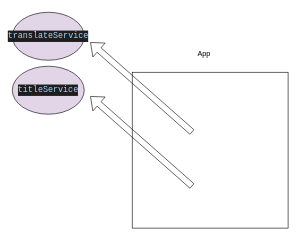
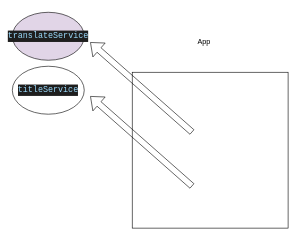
  <mxCell id="0" />
  <mxCell id="1" parent="0" />
  <mxCell id="2" value="" style="whiteSpace=wrap;html=1;aspect=fixed;" vertex="1" parent="1"><mxGeometry x="220" y="120" width="260" height="260" as="geometry" /></mxCell>
- <mxCell id="3" value="App" style="text;html=1;strokeColor=none;fillColor=none;align=center;verticalAlign=middle;whiteSpace=wrap;rounded=0;" vertex="1" parent="1"><mxGeometry x="320" y="80" width="40" height="20" as="geometry" /></mxCell>
+ <mxCell id="3" value="App" style="text;html=1;strokeColor=none;fillColor=none;align=center;verticalAlign=middle;whiteSpace=wrap;rounded=0;" vertex="1" parent="1"><mxGeometry x="320" y="60" width="40" height="20" as="geometry" /></mxCell>
  <mxCell id="4" value="" style="shape=flexArrow;endArrow=classic;html=1;" edge="1" parent="1"><mxGeometry width="50" height="50" relative="1" as="geometry"><mxPoint x="320" y="220" as="sourcePoint" /><mxPoint x="150" y="70" as="targetPoint" /></mxGeometry></mxCell>
  <mxCell id="5" value="&lt;div style=&quot;color: rgb(212 , 212 , 212) ; background-color: rgb(30 , 30 , 30) ; font-family: &amp;#34;consolas&amp;#34; , &amp;#34;courier new&amp;#34; , monospace ; font-size: 14px ; line-height: 19px ; white-space: pre&quot;&gt;&lt;span style=&quot;color: #9cdcfe&quot;&gt;translateService&lt;/span&gt;&lt;/div&gt;" style="ellipse;whiteSpace=wrap;html=1;fillColor=#e1d5e7;" vertex="1" parent="1"><mxGeometry x="20" y="20" width="120" height="80" as="geometry" /></mxCell>
- <mxCell id="6" value="&lt;div style=&quot;color: rgb(212 , 212 , 212) ; background-color: rgb(30 , 30 , 30) ; font-family: &amp;#34;consolas&amp;#34; , &amp;#34;courier new&amp;#34; , monospace ; font-size: 14px ; line-height: 19px ; white-space: pre&quot;&gt;&lt;span style=&quot;color: #9cdcfe&quot;&gt;titleService&lt;/span&gt;&lt;/div&gt;" style="ellipse;whiteSpace=wrap;html=1;fillColor=#e1d5e7;" vertex="1" parent="1"><mxGeometry x="20" y="110" width="120" height="80" as="geometry" /></mxCell>
+ <mxCell id="6" value="&lt;div style=&quot;color: rgb(212 , 212 , 212) ; background-color: rgb(30 , 30 , 30) ; font-family: &amp;#34;consolas&amp;#34; , &amp;#34;courier new&amp;#34; , monospace ; font-size: 14px ; line-height: 19px ; white-space: pre&quot;&gt;&lt;span style=&quot;color: #9cdcfe&quot;&gt;titleService&lt;/span&gt;&lt;/div&gt;" style="ellipse;whiteSpace=wrap;html=1;" vertex="1" parent="1"><mxGeometry x="20" y="110" width="120" height="80" as="geometry" /></mxCell>
  <mxCell id="7" value="" style="shape=flexArrow;endArrow=classic;html=1;" edge="1" parent="1"><mxGeometry width="50" height="50" relative="1" as="geometry"><mxPoint x="320" y="310" as="sourcePoint" /><mxPoint x="150" y="160" as="targetPoint" /></mxGeometry></mxCell>
